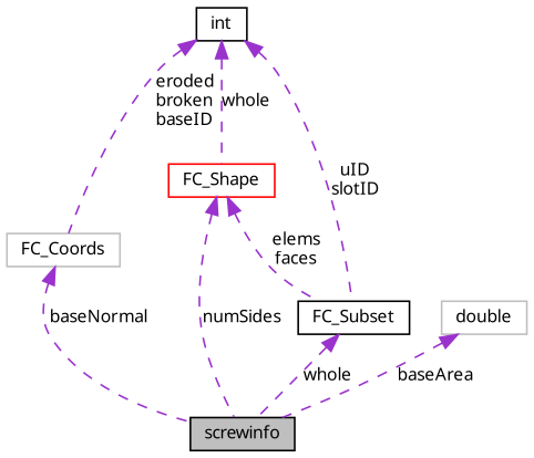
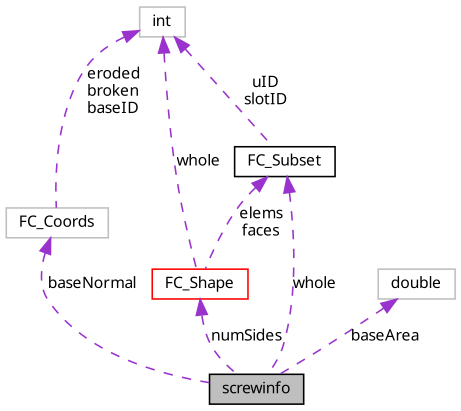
  digraph {
    node [color=grey75 fillcolor=white fontname="FreeSans.ttf" fontsize=10 shape=record style=filled]
    edge [color=darkorchid3 dir=back fontname="FreeSans.ttf" fontsize=10 labelfontname="FreeSans.ttf" labelfontsize=10 style=dashed]
    n1 [color=black fillcolor=grey75 fontcolor=black height=0.2 label=screwinfo width=0.4]
    n2 [height=0.2 label=FC_Coords width=0.4]
    n3 [height=0.2 label=double width=0.4]
    n4 [color=red height=0.2 label=FC_Shape width=0.4]
-   n5 [color=black height=0.2 label=int width=0.4]
+   n5 [height=0.2 label=int width=0.4]
    n6 [color=black height=0.2 label=FC_Subset width=0.4]
    n2 -> n1 [label=baseNormal]
    n3 -> n1 [label=baseArea]
    n4 -> n1 [label=numSides]
    n5 -> n2 [label="eroded\nbroken\nbaseID"]
    n5 -> n4 [label=whole]
    n5 -> n6 [label="uID\nslotID"]
    n6 -> n1 [label=whole]
-   n4 -> n6 [label="elems\nfaces"]
+   n6 -> n4 [label="elems\nfaces"]
  }
